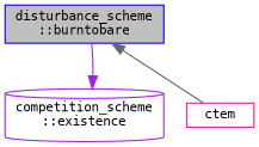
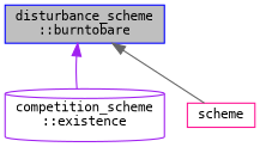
  digraph {
    fontname="DejaVu Sans Mono"
    rankdir=TB
    node [fillcolor=white fontname="DejaVu Sans Mono" fontsize=10 shape=box style=filled]
    edge [dir=back fontname="DejaVu Sans Mono" fontsize=10 labelfontname=Helvetica labelfontsize=10 style=solid]
    n1 [color=blue fillcolor=grey75 fontcolor=black height=0.2 label="disturbance_scheme\l::burntobare" width=0.4]
    n2 [color=purple height=0.2 label="competition_scheme\l::existence" shape=cylinder width=0.4]
-   n3 [color=deeppink height=0.2 label=ctem width=0.4]
-   n2 -> n1 [color=purple]
+   n3 [color=deeppink height=0.2 label=scheme width=0.4]
+   n1 -> n2 [color=purple]
    n1 -> n3 [color=gray40]
  }
